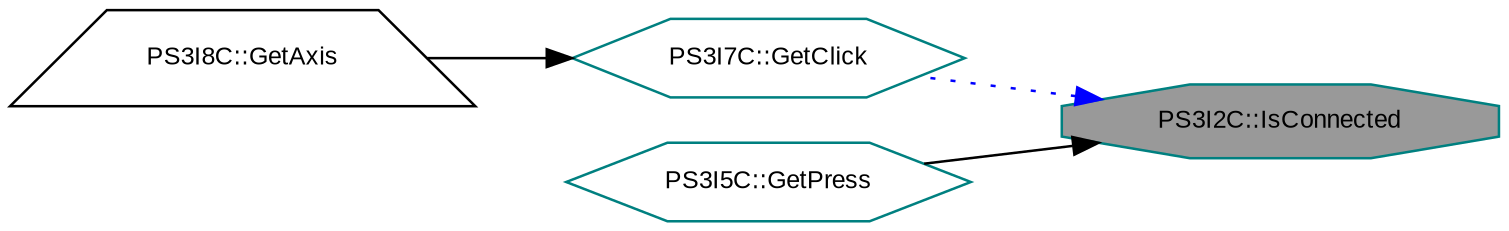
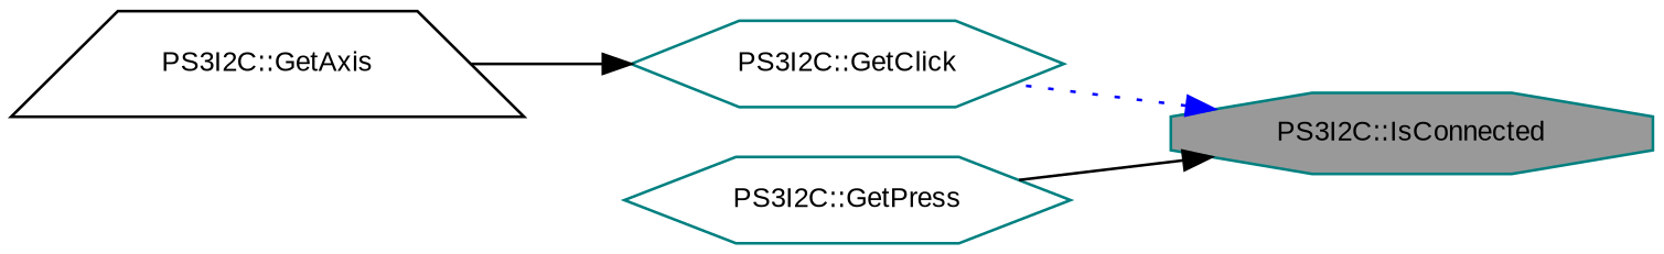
  digraph {
    fontname="Liberation Sans"
    rankdir=RL
    node [color=teal fillcolor=white fontname="Liberation Sans" fontsize=10 shape=hexagon style=filled]
    edge [color=black dir=back fontname="Liberation Sans" fontsize=10 labelfontname=Helvetica labelfontsize=10 style=solid]
    n1 [fillcolor=grey60 fontcolor=black height=0.2 label="PS3I2C::IsConnected" shape=octagon width=0.4]
-   n2 [height=0.2 label="PS3I7C::GetClick" width=0.4]
-   n3 [height=0.2 label="PS3I5C::GetPress" width=0.4]
-   n4 [color=black height=0.2 label="PS3I8C::GetAxis" shape=trapezium width=0.4]
+   n2 [height=0.2 label="PS3I2C::GetClick" width=0.4]
+   n3 [height=0.2 label="PS3I2C::GetPress" width=0.4]
+   n4 [color=black height=0.2 label="PS3I2C::GetAxis" shape=trapezium width=0.4]
    n1 -> n2 [color=blue style=dotted]
    n1 -> n3
    n2 -> n4
  }
